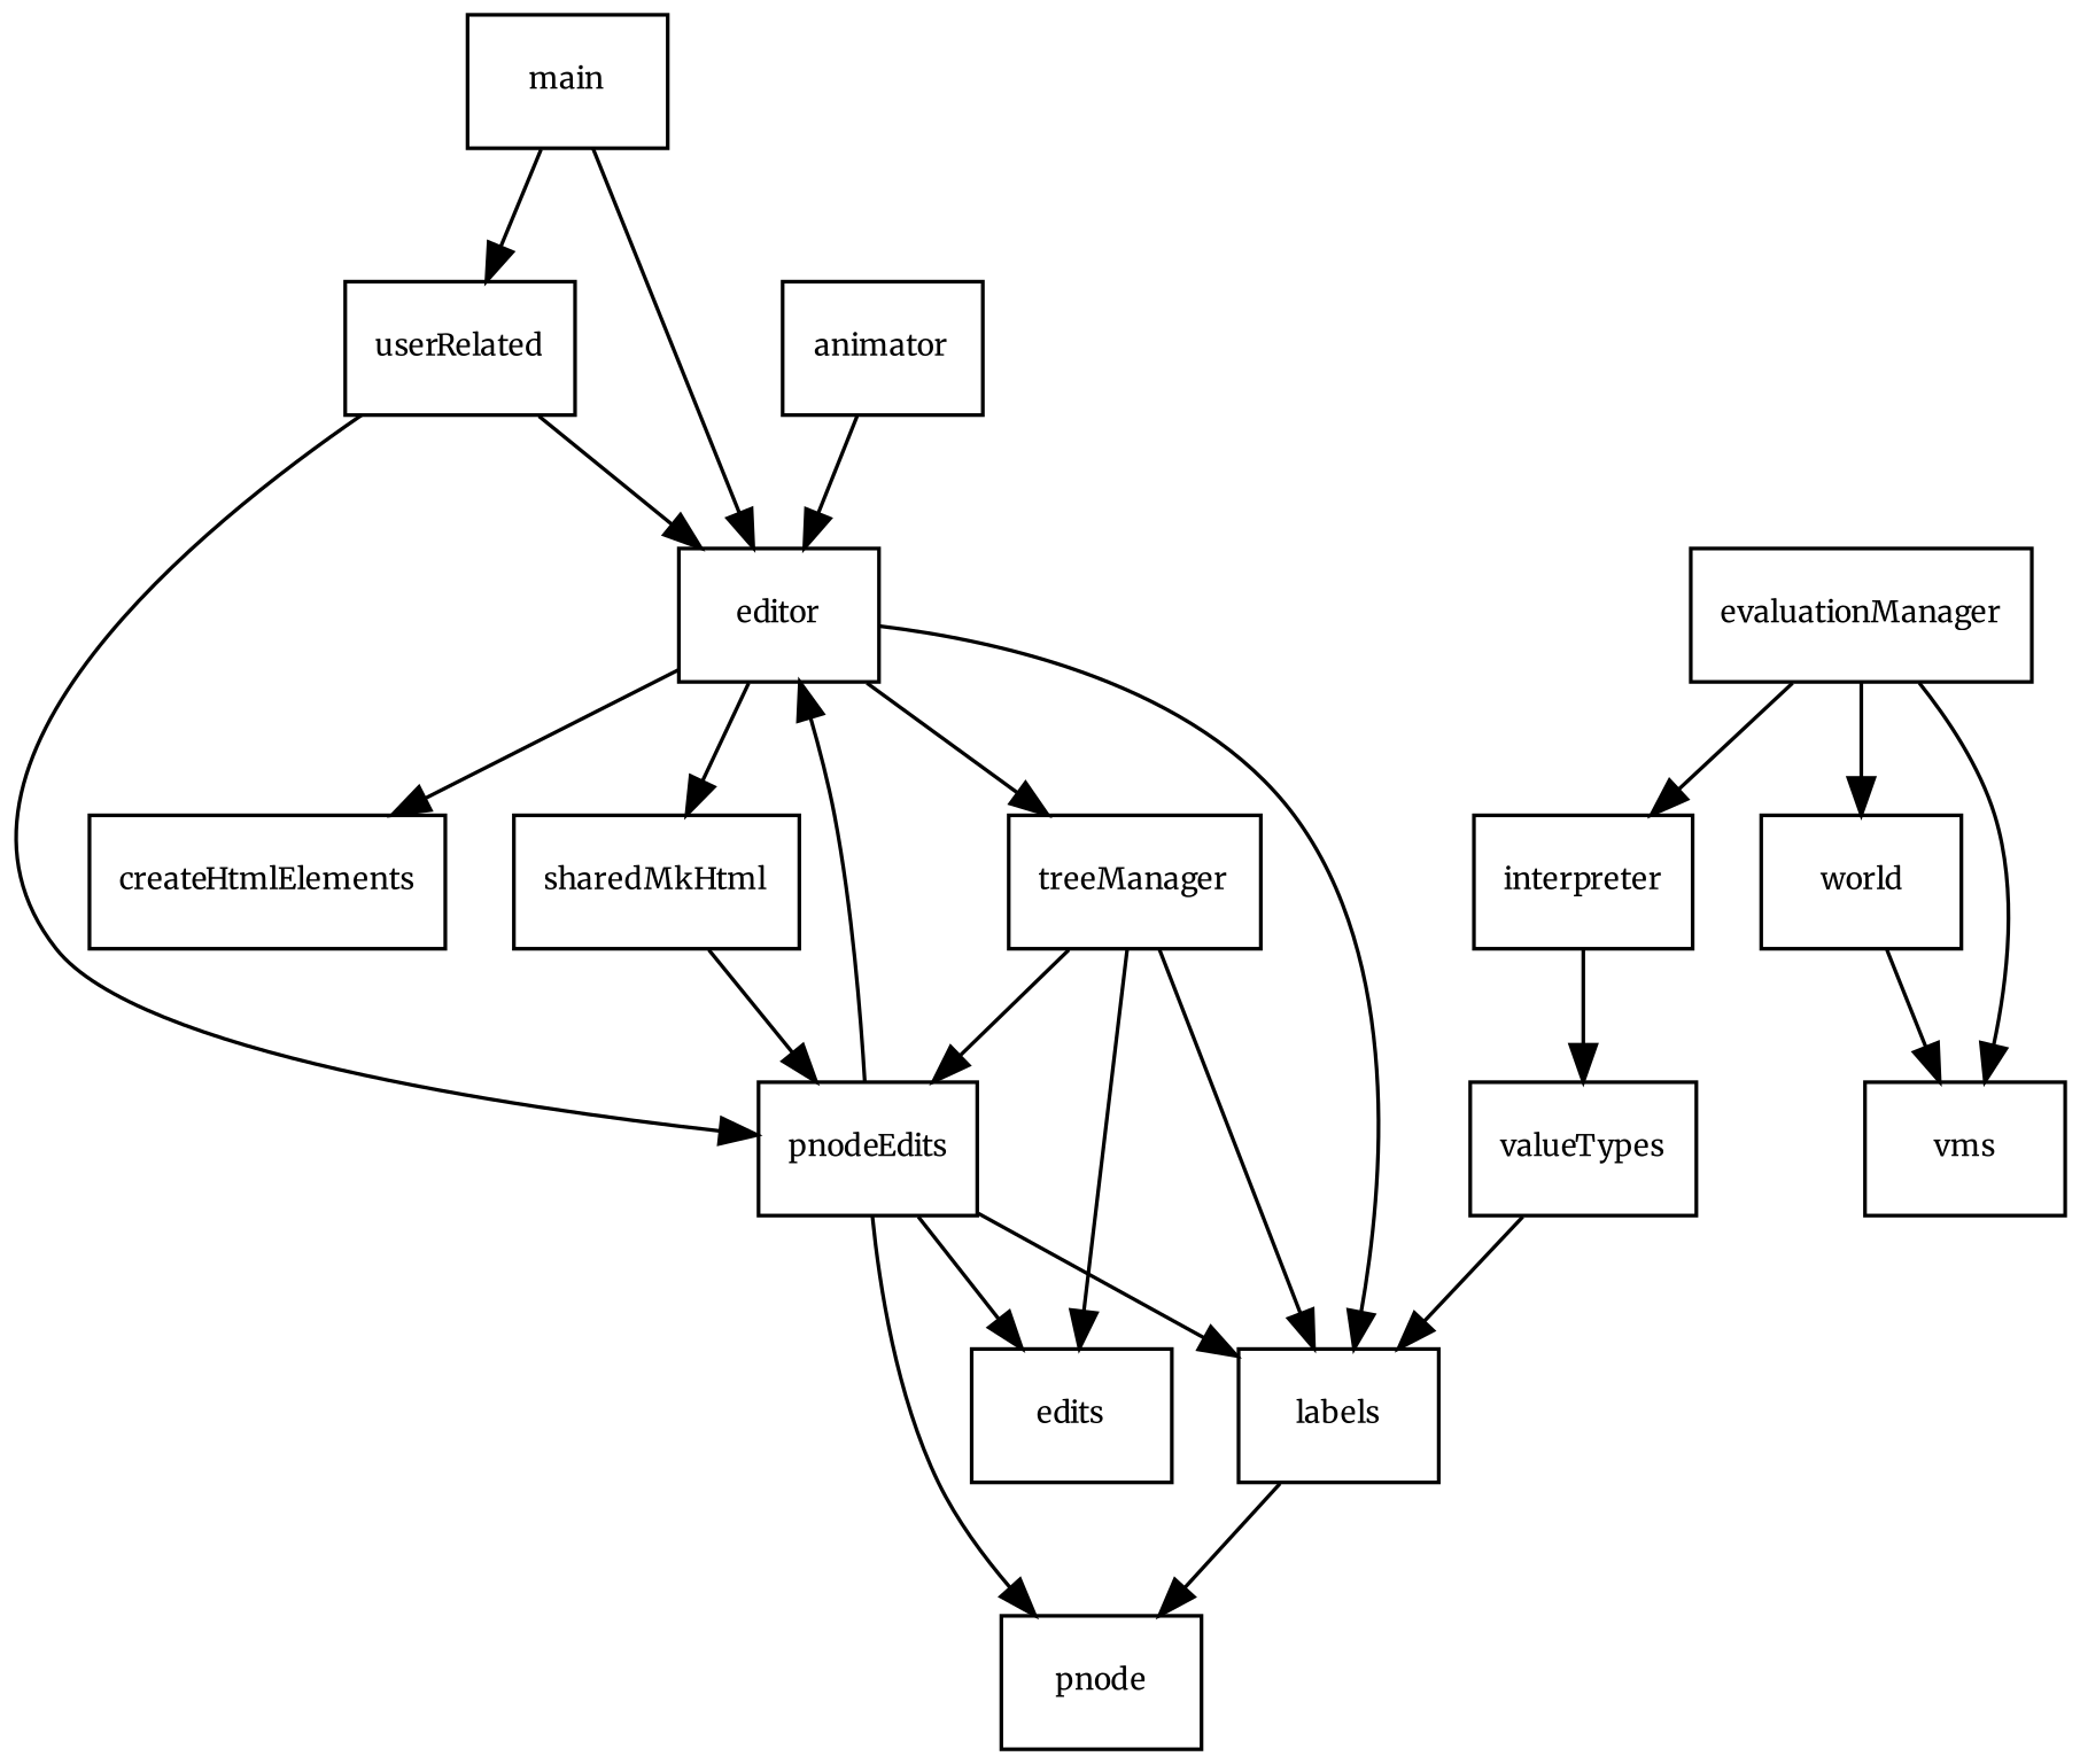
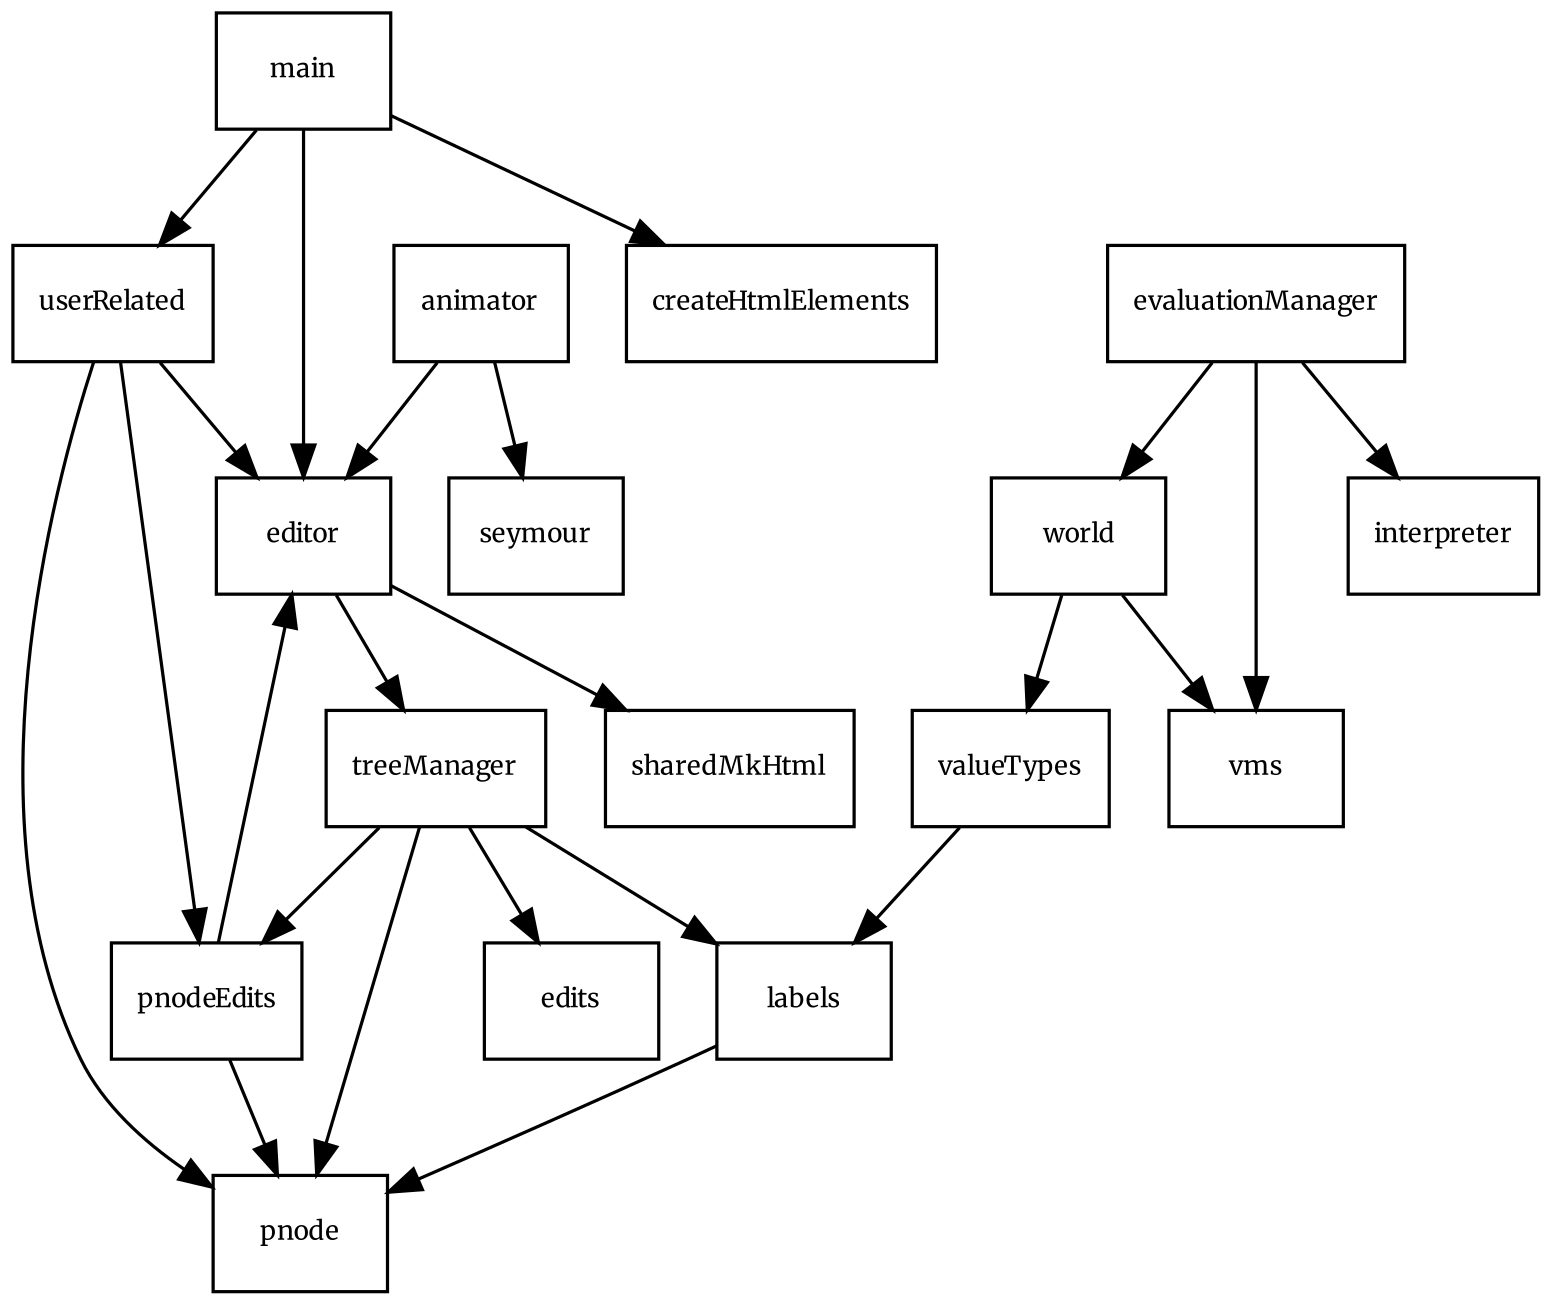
  digraph {
    fontname=Merriweather
    gsize="8,6"
    node [fontname=Merriweather fontsize=8 shape=rectangle]
    edge [fontname=Merriweather]
    animator
    editor
+   seymour
    sharedMkHtml
    labels
    treeManager
    evaluationManager
    interpreter
    vms
    world
    pnodeEdits
    pnode
    edits
    valueTypes
    main
    createHtmlElements
    userRelated
    animator -> editor
+   animator -> seymour
    editor -> sharedMkHtml
-   editor -> labels
    editor -> treeManager
-   sharedMkHtml -> pnodeEdits
    labels -> pnode
    treeManager -> labels
    treeManager -> pnodeEdits
+   treeManager -> pnode
    treeManager -> edits
    evaluationManager -> interpreter
    evaluationManager -> vms
    evaluationManager -> world
    world -> vms
-   interpreter -> valueTypes
+   world -> valueTypes
    pnodeEdits -> editor
-   pnodeEdits -> labels
    pnodeEdits -> pnode
-   pnodeEdits -> edits
    valueTypes -> labels
    main -> editor
-   editor -> createHtmlElements
+   main -> createHtmlElements
    main -> userRelated
    userRelated -> editor
    userRelated -> pnodeEdits
+   userRelated -> pnode
  }
